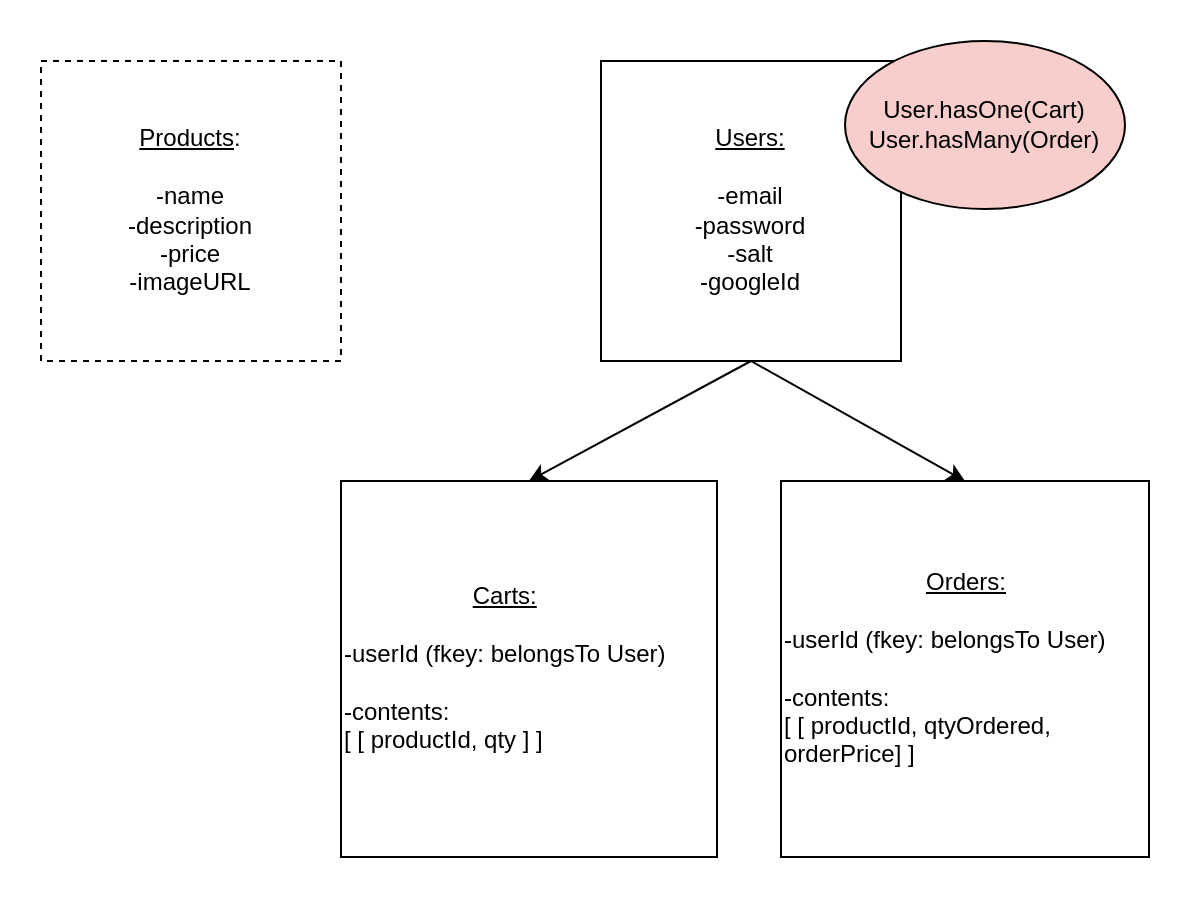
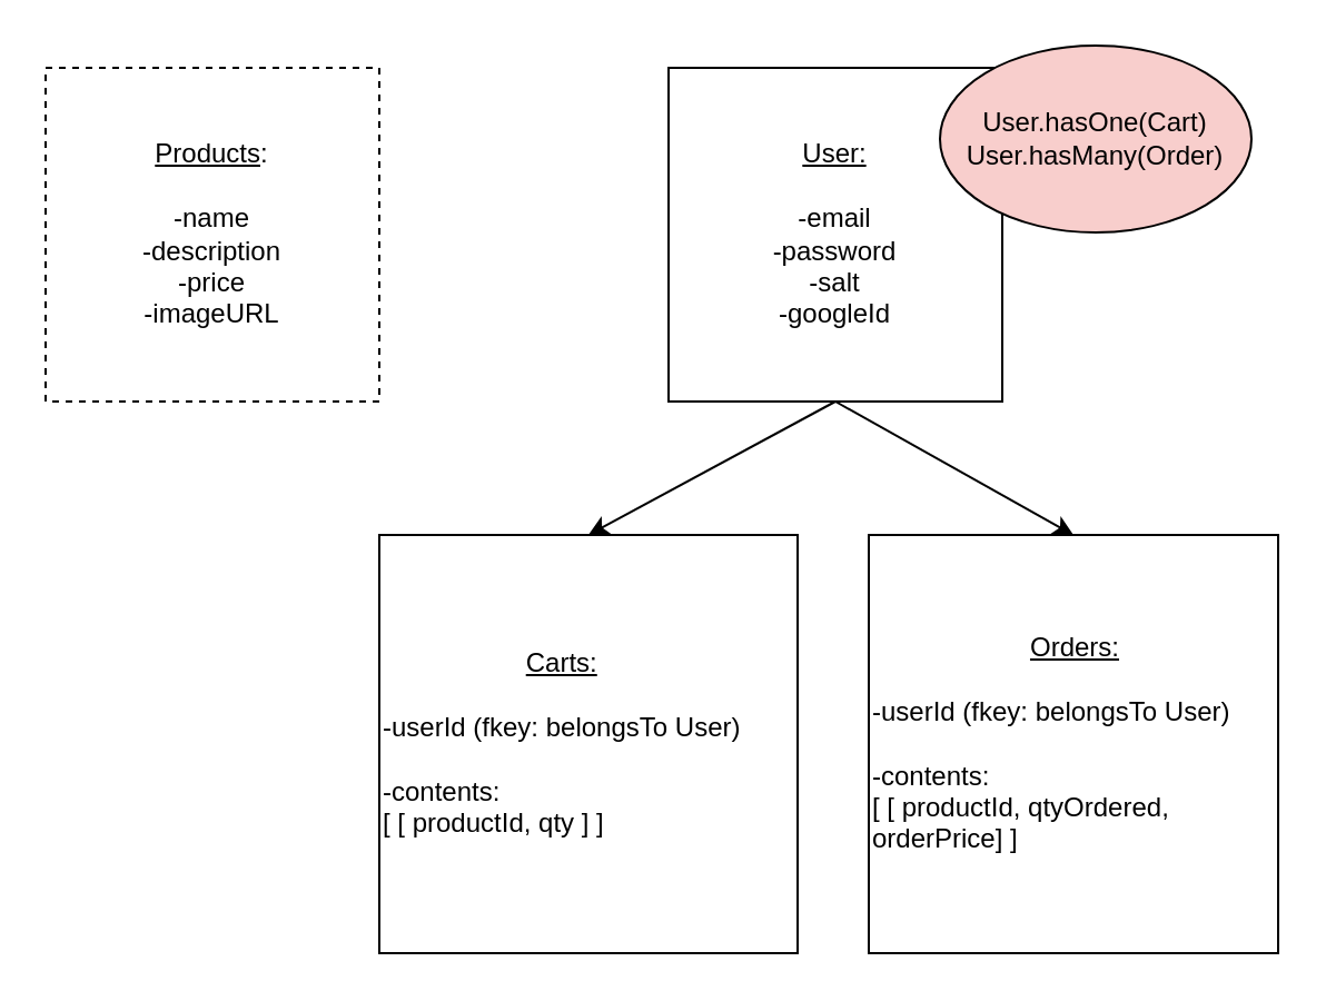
  <mxCell id="0" />
  <mxCell id="1" parent="0" />
  <mxCell id="2" value="&lt;u&gt;Products&lt;/u&gt;:&lt;br&gt;&lt;br&gt;-name&lt;br&gt;-description&lt;br&gt;-price&lt;br&gt;-imageURL" style="whiteSpace=wrap;html=1;aspect=fixed;dashed=1;" parent="1" vertex="1"><mxGeometry x="20" y="30" width="150" height="150" as="geometry" /></mxCell>
- <mxCell id="3" value="&lt;u&gt;Users:&lt;br&gt;&lt;/u&gt;&lt;br&gt;-email&lt;br&gt;-password&lt;br&gt;-salt&lt;br&gt;-googleId" style="whiteSpace=wrap;html=1;aspect=fixed;" parent="1" vertex="1"><mxGeometry x="300" y="30" width="150" height="150" as="geometry" /></mxCell>
+ <mxCell id="3" value="&lt;u&gt;User:&lt;br&gt;&lt;/u&gt;&lt;br&gt;-email&lt;br&gt;-password&lt;br&gt;-salt&lt;br&gt;-googleId" style="whiteSpace=wrap;html=1;aspect=fixed;" parent="1" vertex="1"><mxGeometry x="300" y="30" width="150" height="150" as="geometry" /></mxCell>
  <mxCell id="4" value="&lt;div style=&quot;text-align: center&quot;&gt;&lt;u&gt;Carts:&lt;/u&gt;&lt;/div&gt;&lt;br&gt;-userId (fkey: belongsTo User)&lt;br&gt;&lt;br&gt;-contents: &lt;br&gt;[ [ productId, qty ] ]" style="whiteSpace=wrap;html=1;aspect=fixed;align=left;" parent="1" vertex="1"><mxGeometry x="170" y="240" width="188" height="188" as="geometry" /></mxCell>
  <mxCell id="5" value="" style="endArrow=classic;html=1;entryX=0.5;entryY=0;entryDx=0;entryDy=0;exitX=0.5;exitY=1;exitDx=0;exitDy=0;" parent="1" source="3" target="4" edge="1"><mxGeometry width="50" height="50" relative="1" as="geometry"><mxPoint x="310" y="210" as="sourcePoint" /><mxPoint x="360" y="160" as="targetPoint" /></mxGeometry></mxCell>
  <mxCell id="6" style="edgeStyle=orthogonalEdgeStyle;rounded=0;orthogonalLoop=1;jettySize=auto;html=1;exitX=0;exitY=0;exitDx=0;exitDy=0;" edge="1" parent="1" source="7"><mxGeometry relative="1" as="geometry"><mxPoint x="400" y="250" as="targetPoint" /></mxGeometry></mxCell>
  <mxCell id="7" value="&lt;div style=&quot;text-align: center&quot;&gt;&lt;u&gt;&lt;font style=&quot;font-size: 12px&quot;&gt;Orders:&lt;/font&gt;&lt;/u&gt;&lt;/div&gt;&lt;font style=&quot;font-size: 12px&quot;&gt;&lt;br&gt;-userId (fkey: belongsTo User)&lt;br&gt;&lt;br&gt;-contents: &lt;br&gt;[ [ productId, qtyOrdered, orderPrice] ]&lt;/font&gt;" style="rounded=0;whiteSpace=wrap;html=1;align=left;" vertex="1" parent="1"><mxGeometry x="390" y="240" width="184" height="188" as="geometry" /></mxCell>
  <mxCell id="8" value="" style="endArrow=classic;html=1;entryX=0.5;entryY=0;entryDx=0;entryDy=0;exitX=0.5;exitY=1;exitDx=0;exitDy=0;" edge="1" parent="1" source="3" target="7"><mxGeometry width="50" height="50" relative="1" as="geometry"><mxPoint x="310" y="200" as="sourcePoint" /><mxPoint x="360" y="150" as="targetPoint" /></mxGeometry></mxCell>
  <mxCell id="9" value="User.hasOne(Cart)&lt;br&gt;User.hasMany(Order)" style="ellipse;whiteSpace=wrap;html=1;fillColor=#f8cecc;" vertex="1" parent="1"><mxGeometry x="422" y="20" width="140" height="84" as="geometry" /></mxCell>
